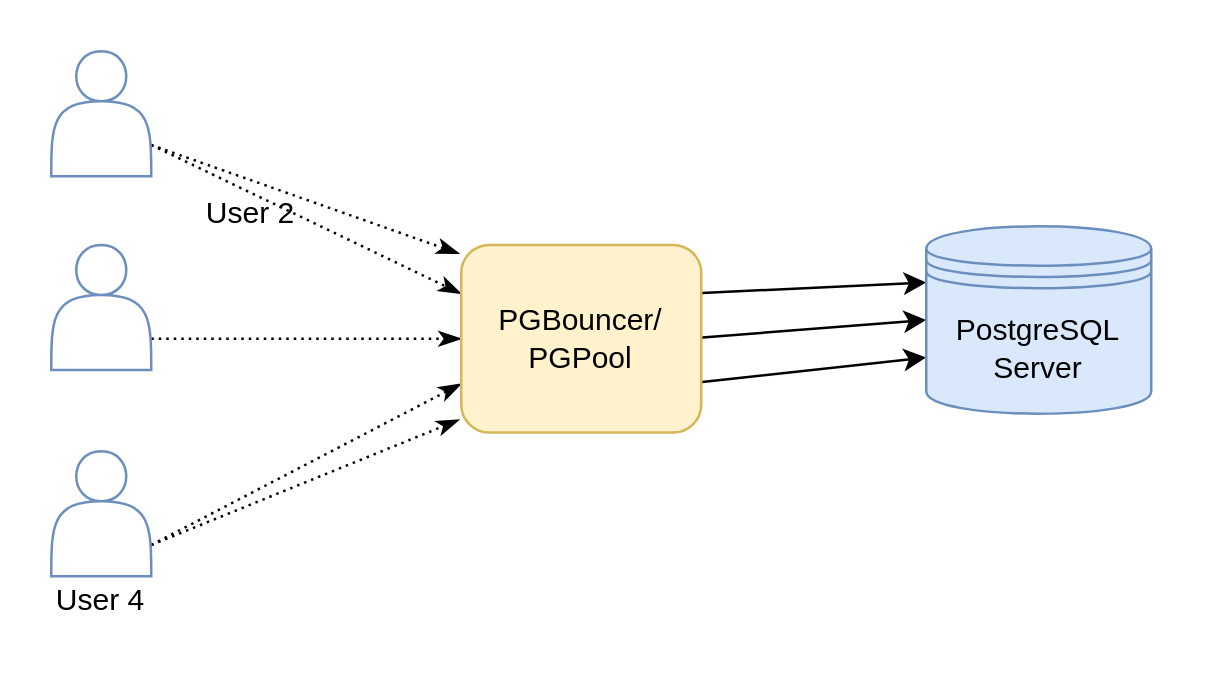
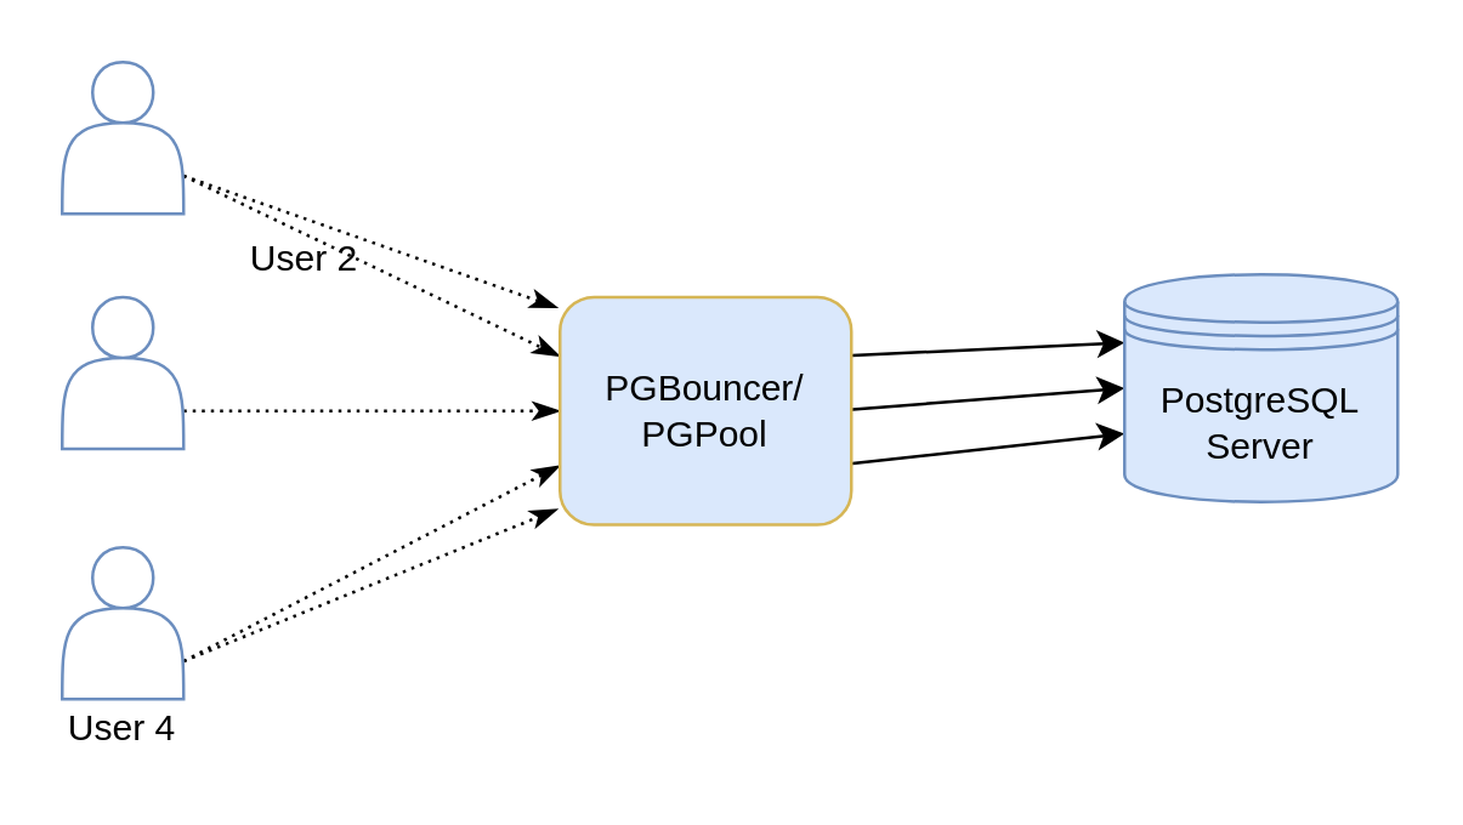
  <mxCell id="0" />
  <mxCell id="1" parent="0" />
  <mxCell id="2" style="orthogonalLoop=1;jettySize=auto;html=1;exitX=1;exitY=0.75;exitDx=0;exitDy=0;entryX=-0.009;entryY=0.122;entryDx=0;entryDy=0;fillColor=#f8cecc;entryPerimeter=0;curved=1;endArrow=classicThin;endFill=1;dashed=1;dashPattern=1 2;" parent="1" source="4" edge="1"><mxGeometry relative="1" as="geometry"><mxPoint x="183.19" y="100.98" as="targetPoint" /></mxGeometry></mxCell>
  <mxCell id="3" style="edgeStyle=none;rounded=1;orthogonalLoop=1;jettySize=auto;html=1;exitX=1;exitY=0.75;exitDx=0;exitDy=0;fillColor=#f8cecc;entryX=0;entryY=0.3;entryDx=0;entryDy=0;endArrow=classicThin;endFill=1;dashed=1;dashPattern=1 2;" parent="1" source="4" edge="1"><mxGeometry relative="1" as="geometry"><mxPoint x="184" y="117" as="targetPoint" /></mxGeometry></mxCell>
  <mxCell id="4" value="" style="shape=actor;whiteSpace=wrap;html=1;strokeColor=#6C8EBF;" parent="1" vertex="1"><mxGeometry x="20" y="20" width="40" height="50" as="geometry" /></mxCell>
  <mxCell id="5" style="edgeStyle=none;rounded=0;orthogonalLoop=1;jettySize=auto;html=1;exitX=1;exitY=0.75;exitDx=0;exitDy=0;entryX=0;entryY=0.5;entryDx=0;entryDy=0;fillColor=#f8cecc;endArrow=classicThin;endFill=1;dashed=1;dashPattern=1 2;" parent="1" source="6" edge="1"><mxGeometry relative="1" as="geometry"><mxPoint x="184" y="135" as="targetPoint" /></mxGeometry></mxCell>
  <mxCell id="6" value="" style="shape=actor;whiteSpace=wrap;html=1;strokeColor=#6C8EBF;" parent="1" vertex="1"><mxGeometry x="20" y="97.5" width="40" height="50" as="geometry" /></mxCell>
  <mxCell id="7" value="User 2" style="text;html=1;strokeColor=none;fillColor=none;align=center;verticalAlign=middle;whiteSpace=wrap;rounded=0;" parent="1" vertex="1"><mxGeometry x="80" y="75" width="40" height="20" as="geometry" /></mxCell>
  <mxCell id="8" style="edgeStyle=none;rounded=0;orthogonalLoop=1;jettySize=auto;html=1;exitX=1;exitY=0.75;exitDx=0;exitDy=0;entryX=0;entryY=0.7;entryDx=0;entryDy=0;fillColor=#f8cecc;endArrow=classicThin;endFill=1;dashed=1;dashPattern=1 2;" parent="1" source="10" edge="1"><mxGeometry relative="1" as="geometry"><mxPoint x="184" y="153" as="targetPoint" /></mxGeometry></mxCell>
  <mxCell id="9" style="edgeStyle=none;rounded=0;orthogonalLoop=1;jettySize=auto;html=1;exitX=1;exitY=0.75;exitDx=0;exitDy=0;entryX=-0.009;entryY=0.86;entryDx=0;entryDy=0;fillColor=#f8cecc;entryPerimeter=0;endArrow=classicThin;endFill=1;dashed=1;dashPattern=1 2;" parent="1" source="10" edge="1"><mxGeometry relative="1" as="geometry"><mxPoint x="183.19" y="167.4" as="targetPoint" /></mxGeometry></mxCell>
  <mxCell id="10" value="" style="shape=actor;whiteSpace=wrap;html=1;strokeColor=#6C8EBF;" parent="1" vertex="1"><mxGeometry x="20" y="180" width="40" height="50" as="geometry" /></mxCell>
  <mxCell id="11" value="User 4" style="text;html=1;strokeColor=none;fillColor=none;align=center;verticalAlign=middle;whiteSpace=wrap;rounded=0;" parent="1" vertex="1"><mxGeometry x="20" y="230" width="40" height="20" as="geometry" /></mxCell>
  <mxCell id="12" style="edgeStyle=none;rounded=0;orthogonalLoop=1;jettySize=auto;html=1;exitX=1;exitY=0.3;exitDx=0;exitDy=0;entryX=0;entryY=0.3;entryDx=0;entryDy=0;" parent="1" target="15" edge="1"><mxGeometry relative="1" as="geometry"><mxPoint x="274" y="117" as="sourcePoint" /></mxGeometry></mxCell>
  <mxCell id="13" style="edgeStyle=none;rounded=0;orthogonalLoop=1;jettySize=auto;html=1;exitX=1;exitY=0.5;exitDx=0;exitDy=0;entryX=0;entryY=0.5;entryDx=0;entryDy=0;" parent="1" target="15" edge="1"><mxGeometry relative="1" as="geometry"><mxPoint x="274" y="135" as="sourcePoint" /></mxGeometry></mxCell>
  <mxCell id="14" style="edgeStyle=none;rounded=0;orthogonalLoop=1;jettySize=auto;html=1;exitX=1;exitY=0.7;exitDx=0;exitDy=0;entryX=0;entryY=0.7;entryDx=0;entryDy=0;" parent="1" target="15" edge="1"><mxGeometry relative="1" as="geometry"><mxPoint x="274" y="153" as="sourcePoint" /></mxGeometry></mxCell>
  <mxCell id="15" value="PostgreSQL&lt;br&gt;Server" style="shape=datastore;whiteSpace=wrap;html=1;fillColor=#dae8fc;strokeColor=#6c8ebf;" parent="1" vertex="1"><mxGeometry x="370" y="90" width="90" height="75" as="geometry" /></mxCell>
  <mxCell id="16" style="edgeStyle=none;curved=1;orthogonalLoop=1;jettySize=auto;html=1;exitX=0.5;exitY=1;exitDx=0;exitDy=0;endArrow=classicThin;endFill=1;strokeColor=#000000;" parent="1" source="11" target="11" edge="1"><mxGeometry relative="1" as="geometry" /></mxCell>
- <mxCell id="17" value="&lt;span&gt;PGBouncer/&lt;/span&gt;&lt;br&gt;&lt;span&gt;PGPool&lt;/span&gt;" style="rounded=1;whiteSpace=wrap;html=1;fillColor=#fff2cc;strokeColor=#d6b656;" parent="1" vertex="1"><mxGeometry x="184" y="97.5" width="96" height="75" as="geometry" /></mxCell>
+ <mxCell id="17" value="&lt;span&gt;PGBouncer/&lt;/span&gt;&lt;br&gt;&lt;span&gt;PGPool&lt;/span&gt;" style="rounded=1;whiteSpace=wrap;html=1;fillColor=#dae8fc;strokeColor=#d6b656;" parent="1" vertex="1"><mxGeometry x="184" y="97.5" width="96" height="75" as="geometry" /></mxCell>
